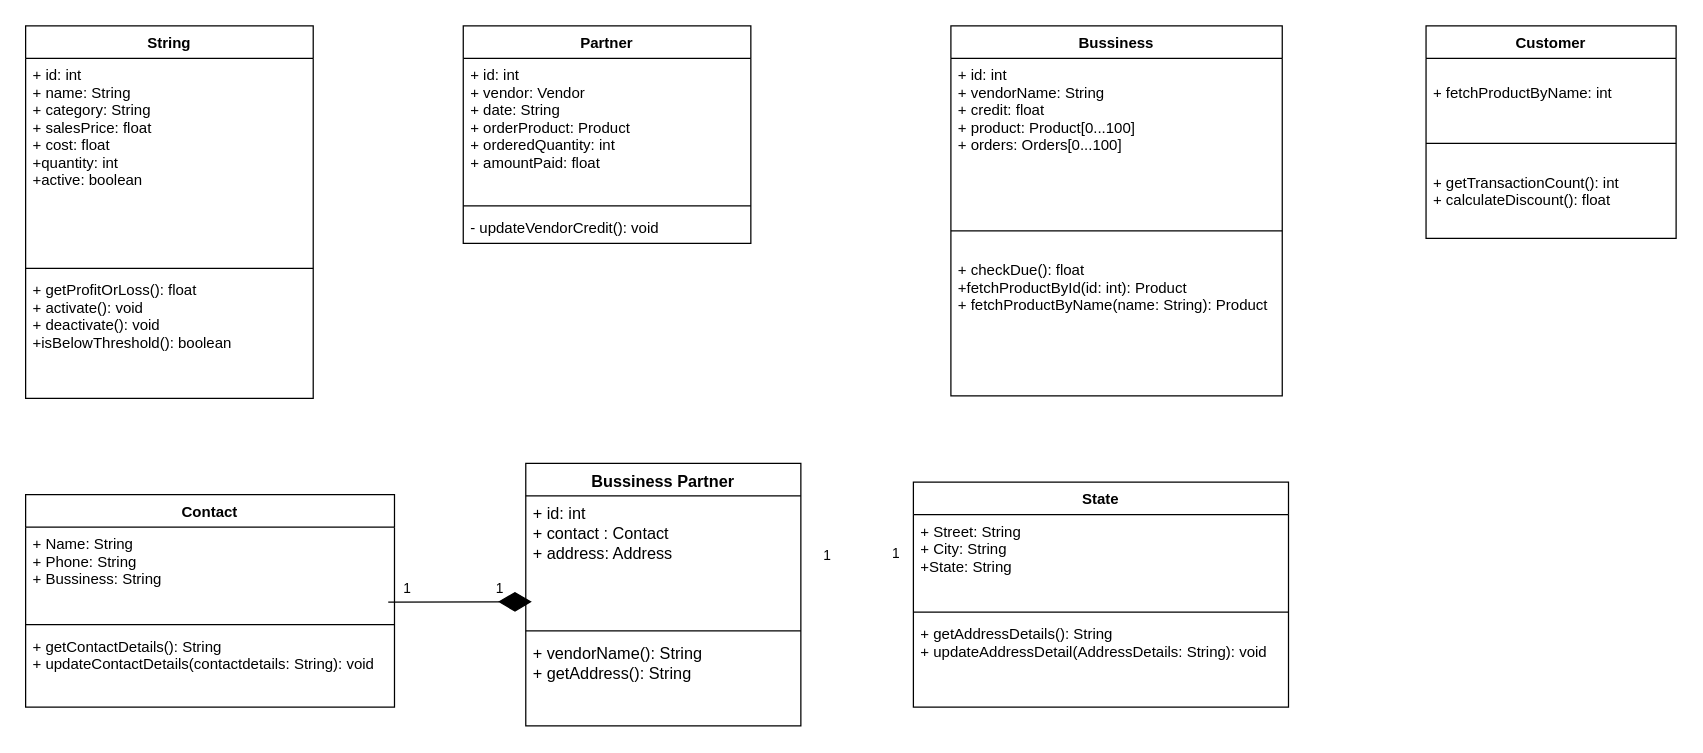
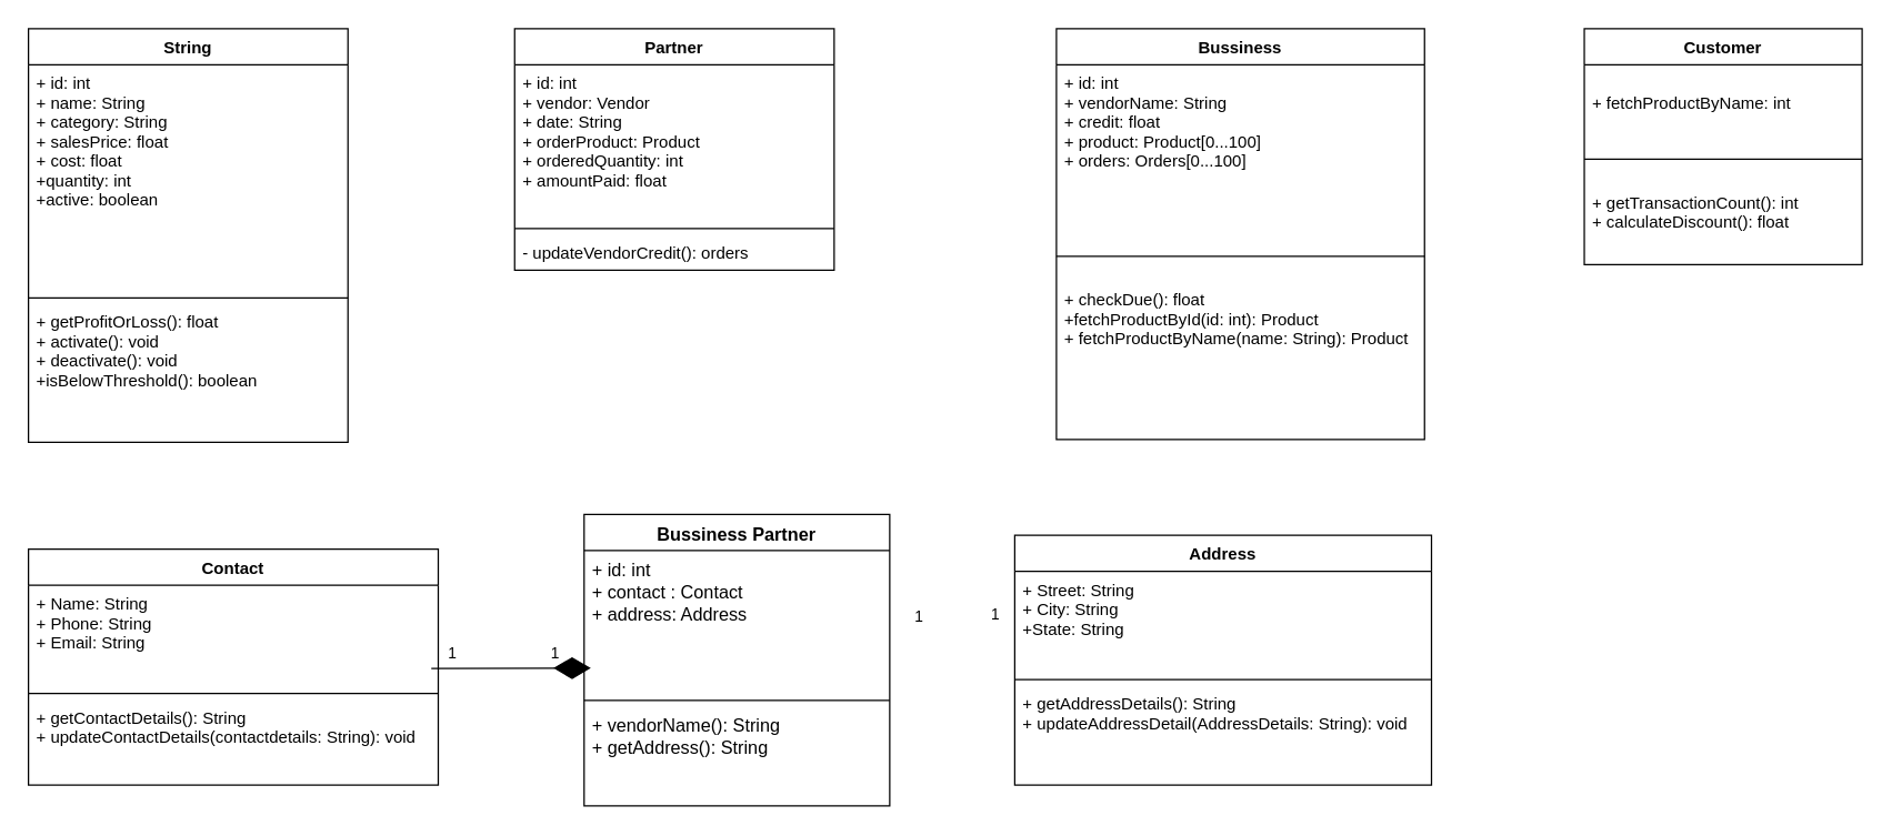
  <mxCell id="0" />
  <mxCell id="1" parent="0" />
  <mxCell id="2" value="String" style="swimlane;fontStyle=1;align=center;verticalAlign=top;childLayout=stackLayout;horizontal=1;startSize=26;horizontalStack=0;resizeParent=1;resizeParentMax=0;resizeLast=0;collapsible=1;marginBottom=0;" parent="1" vertex="1"><mxGeometry x="20" y="20" width="230" height="298" as="geometry" /></mxCell>
  <mxCell id="3" value="+ id: int&#10;+ name: String&#10;+ category: String&#10;+ salesPrice: float&#10;+ cost: float&#10;+quantity: int&#10;+active: boolean" style="text;strokeColor=none;fillColor=none;align=left;verticalAlign=top;spacingLeft=4;spacingRight=4;overflow=hidden;rotatable=0;points=[[0,0.5],[1,0.5]];portConstraint=eastwest;" parent="2" vertex="1"><mxGeometry y="26" width="230" height="164" as="geometry" /></mxCell>
  <mxCell id="4" value="" style="line;strokeWidth=1;fillColor=none;align=left;verticalAlign=middle;spacingTop=-1;spacingLeft=3;spacingRight=3;rotatable=0;labelPosition=right;points=[];portConstraint=eastwest;" parent="2" vertex="1"><mxGeometry y="190" width="230" height="8" as="geometry" /></mxCell>
  <mxCell id="5" value="+ getProfitOrLoss(): float&#10;+ activate(): void&#10;+ deactivate(): void&#10;+isBelowThreshold(): boolean" style="text;strokeColor=none;fillColor=none;align=left;verticalAlign=top;spacingLeft=4;spacingRight=4;overflow=hidden;rotatable=0;points=[[0,0.5],[1,0.5]];portConstraint=eastwest;" parent="2" vertex="1"><mxGeometry y="198" width="230" height="100" as="geometry" /></mxCell>
  <mxCell id="6" value="Partner" style="swimlane;fontStyle=1;align=center;verticalAlign=top;childLayout=stackLayout;horizontal=1;startSize=26;horizontalStack=0;resizeParent=1;resizeParentMax=0;resizeLast=0;collapsible=1;marginBottom=0;" parent="1" vertex="1"><mxGeometry x="370" y="20" width="230" height="174" as="geometry" /></mxCell>
  <mxCell id="7" value="+ id: int&#10;+ vendor: Vendor&#10;+ date: String&#10;+ orderProduct: Product&#10;+ orderedQuantity: int&#10;+ amountPaid: float" style="text;strokeColor=none;fillColor=none;align=left;verticalAlign=top;spacingLeft=4;spacingRight=4;overflow=hidden;rotatable=0;points=[[0,0.5],[1,0.5]];portConstraint=eastwest;" parent="6" vertex="1"><mxGeometry y="26" width="230" height="114" as="geometry" /></mxCell>
  <mxCell id="8" value="" style="line;strokeWidth=1;fillColor=none;align=left;verticalAlign=middle;spacingTop=-1;spacingLeft=3;spacingRight=3;rotatable=0;labelPosition=right;points=[];portConstraint=eastwest;" parent="6" vertex="1"><mxGeometry y="140" width="230" height="8" as="geometry" /></mxCell>
- <mxCell id="9" value="- updateVendorCredit(): void" style="text;strokeColor=none;fillColor=none;align=left;verticalAlign=top;spacingLeft=4;spacingRight=4;overflow=hidden;rotatable=0;points=[[0,0.5],[1,0.5]];portConstraint=eastwest;" parent="6" vertex="1"><mxGeometry y="148" width="230" height="26" as="geometry" /></mxCell>
+ <mxCell id="9" value="- updateVendorCredit(): orders" style="text;strokeColor=none;fillColor=none;align=left;verticalAlign=top;spacingLeft=4;spacingRight=4;overflow=hidden;rotatable=0;points=[[0,0.5],[1,0.5]];portConstraint=eastwest;" parent="6" vertex="1"><mxGeometry y="148" width="230" height="26" as="geometry" /></mxCell>
  <mxCell id="10" value="Customer" style="swimlane;fontStyle=1;align=center;verticalAlign=top;childLayout=stackLayout;horizontal=1;startSize=26;horizontalStack=0;resizeParent=1;resizeParentMax=0;resizeLast=0;collapsible=1;marginBottom=0;" parent="1" vertex="1"><mxGeometry x="1140" y="20" width="200" height="170" as="geometry" /></mxCell>
  <mxCell id="11" value="&#10;+ fetchProductByName: int" style="text;strokeColor=none;fillColor=none;align=left;verticalAlign=top;spacingLeft=4;spacingRight=4;overflow=hidden;rotatable=0;points=[[0,0.5],[1,0.5]];portConstraint=eastwest;" parent="10" vertex="1"><mxGeometry y="26" width="200" height="64" as="geometry" /></mxCell>
  <mxCell id="12" value="" style="line;strokeWidth=1;fillColor=none;align=left;verticalAlign=middle;spacingTop=-1;spacingLeft=3;spacingRight=3;rotatable=0;labelPosition=right;points=[];portConstraint=eastwest;" parent="10" vertex="1"><mxGeometry y="90" width="200" height="8" as="geometry" /></mxCell>
  <mxCell id="13" value="&#10;+ getTransactionCount(): int&#10;+ calculateDiscount(): float" style="text;strokeColor=none;fillColor=none;align=left;verticalAlign=top;spacingLeft=4;spacingRight=4;overflow=hidden;rotatable=0;points=[[0,0.5],[1,0.5]];portConstraint=eastwest;" parent="10" vertex="1"><mxGeometry y="98" width="200" height="72" as="geometry" /></mxCell>
  <mxCell id="14" value="Bussiness" style="swimlane;fontStyle=1;align=center;verticalAlign=top;childLayout=stackLayout;horizontal=1;startSize=26;horizontalStack=0;resizeParent=1;resizeParentMax=0;resizeLast=0;collapsible=1;marginBottom=0;" parent="1" vertex="1"><mxGeometry x="760" y="20" width="265" height="296" as="geometry" /></mxCell>
  <mxCell id="15" value="+ id: int&#10;+ vendorName: String&#10;+ credit: float&#10;+ product: Product[0...100]&#10;+ orders: Orders[0...100]" style="text;strokeColor=none;fillColor=none;align=left;verticalAlign=top;spacingLeft=4;spacingRight=4;overflow=hidden;rotatable=0;points=[[0,0.5],[1,0.5]];portConstraint=eastwest;" parent="14" vertex="1"><mxGeometry y="26" width="265" height="134" as="geometry" /></mxCell>
  <mxCell id="16" value="" style="line;strokeWidth=1;fillColor=none;align=left;verticalAlign=middle;spacingTop=-1;spacingLeft=3;spacingRight=3;rotatable=0;labelPosition=right;points=[];portConstraint=eastwest;" parent="14" vertex="1"><mxGeometry y="160" width="265" height="8" as="geometry" /></mxCell>
  <mxCell id="17" value="&#10;+ checkDue(): float&#10;+fetchProductById(id: int): Product&#10;+ fetchProductByName(name: String): Product&#10;" style="text;strokeColor=none;fillColor=none;align=left;verticalAlign=top;spacingLeft=4;spacingRight=4;overflow=hidden;rotatable=0;points=[[0,0.5],[1,0.5]];portConstraint=eastwest;" parent="14" vertex="1"><mxGeometry y="168" width="265" height="128" as="geometry" /></mxCell>
  <mxCell id="18" value="Bussiness Partner" style="swimlane;fontStyle=1;align=center;verticalAlign=top;childLayout=stackLayout;horizontal=1;startSize=26;horizontalStack=0;resizeParent=1;resizeParentMax=0;resizeLast=0;collapsible=1;marginBottom=0;labelBackgroundColor=none;labelBorderColor=none;fontSize=13;" parent="1" vertex="1"><mxGeometry x="420" y="370" width="220" height="210" as="geometry" /></mxCell>
  <mxCell id="19" value="+ id: int&#10;+ contact : Contact&#10;+ address: Address" style="text;strokeColor=none;fillColor=none;align=left;verticalAlign=top;spacingLeft=4;spacingRight=4;overflow=hidden;rotatable=0;points=[[0,0.5],[1,0.5]];portConstraint=eastwest;labelBackgroundColor=none;labelBorderColor=none;fontSize=13;" parent="18" vertex="1"><mxGeometry y="26" width="220" height="104" as="geometry" /></mxCell>
  <mxCell id="20" value="" style="line;strokeWidth=1;fillColor=none;align=left;verticalAlign=middle;spacingTop=-1;spacingLeft=3;spacingRight=3;rotatable=0;labelPosition=right;points=[];portConstraint=eastwest;labelBackgroundColor=none;labelBorderColor=none;fontSize=13;" parent="18" vertex="1"><mxGeometry y="130" width="220" height="8" as="geometry" /></mxCell>
  <mxCell id="21" value="+ vendorName(): String&#10;+ getAddress(): String" style="text;strokeColor=none;fillColor=none;align=left;verticalAlign=top;spacingLeft=4;spacingRight=4;overflow=hidden;rotatable=0;points=[[0,0.5],[1,0.5]];portConstraint=eastwest;labelBackgroundColor=none;labelBorderColor=none;fontSize=13;" parent="18" vertex="1"><mxGeometry y="138" width="220" height="72" as="geometry" /></mxCell>
- <mxCell id="22" value="State" style="swimlane;fontStyle=1;align=center;verticalAlign=top;childLayout=stackLayout;horizontal=1;startSize=26;horizontalStack=0;resizeParent=1;resizeParentMax=0;resizeLast=0;collapsible=1;marginBottom=0;" vertex="1" parent="1"><mxGeometry x="730" y="385" width="300" height="180" as="geometry" /></mxCell>
+ <mxCell id="22" value="Address" style="swimlane;fontStyle=1;align=center;verticalAlign=top;childLayout=stackLayout;horizontal=1;startSize=26;horizontalStack=0;resizeParent=1;resizeParentMax=0;resizeLast=0;collapsible=1;marginBottom=0;" vertex="1" parent="1"><mxGeometry x="730" y="385" width="300" height="180" as="geometry" /></mxCell>
  <mxCell id="23" value="+ Street: String&#10;+ City: String&#10;+State: String" style="text;strokeColor=none;fillColor=none;align=left;verticalAlign=top;spacingLeft=4;spacingRight=4;overflow=hidden;rotatable=0;points=[[0,0.5],[1,0.5]];portConstraint=eastwest;" vertex="1" parent="22"><mxGeometry y="26" width="300" height="74" as="geometry" /></mxCell>
  <mxCell id="24" value="" style="line;strokeWidth=1;fillColor=none;align=left;verticalAlign=middle;spacingTop=-1;spacingLeft=3;spacingRight=3;rotatable=0;labelPosition=right;points=[];portConstraint=eastwest;" vertex="1" parent="22"><mxGeometry y="100" width="300" height="8" as="geometry" /></mxCell>
  <mxCell id="25" value="+ getAddressDetails(): String&#10;+ updateAddressDetail(AddressDetails: String): void" style="text;strokeColor=none;fillColor=none;align=left;verticalAlign=top;spacingLeft=4;spacingRight=4;overflow=hidden;rotatable=0;points=[[0,0.5],[1,0.5]];portConstraint=eastwest;" vertex="1" parent="22"><mxGeometry y="108" width="300" height="72" as="geometry" /></mxCell>
  <mxCell id="26" value="Contact" style="swimlane;fontStyle=1;align=center;verticalAlign=top;childLayout=stackLayout;horizontal=1;startSize=26;horizontalStack=0;resizeParent=1;resizeParentMax=0;resizeLast=0;collapsible=1;marginBottom=0;" vertex="1" parent="1"><mxGeometry x="20" y="395" width="295" height="170" as="geometry" /></mxCell>
- <mxCell id="27" value="+ Name: String&#10;+ Phone: String&#10;+ Bussiness: String" style="text;strokeColor=none;fillColor=none;align=left;verticalAlign=top;spacingLeft=4;spacingRight=4;overflow=hidden;rotatable=0;points=[[0,0.5],[1,0.5]];portConstraint=eastwest;" vertex="1" parent="26"><mxGeometry y="26" width="295" height="74" as="geometry" /></mxCell>
+ <mxCell id="27" value="+ Name: String&#10;+ Phone: String&#10;+ Email: String" style="text;strokeColor=none;fillColor=none;align=left;verticalAlign=top;spacingLeft=4;spacingRight=4;overflow=hidden;rotatable=0;points=[[0,0.5],[1,0.5]];portConstraint=eastwest;" vertex="1" parent="26"><mxGeometry y="26" width="295" height="74" as="geometry" /></mxCell>
  <mxCell id="28" value="" style="line;strokeWidth=1;fillColor=none;align=left;verticalAlign=middle;spacingTop=-1;spacingLeft=3;spacingRight=3;rotatable=0;labelPosition=right;points=[];portConstraint=eastwest;" vertex="1" parent="26"><mxGeometry y="100" width="295" height="8" as="geometry" /></mxCell>
  <mxCell id="29" value="+ getContactDetails(): String&#10;+ updateContactDetails(contactdetails: String): void" style="text;strokeColor=none;fillColor=none;align=left;verticalAlign=top;spacingLeft=4;spacingRight=4;overflow=hidden;rotatable=0;points=[[0,0.5],[1,0.5]];portConstraint=eastwest;" vertex="1" parent="26"><mxGeometry y="108" width="295" height="62" as="geometry" /></mxCell>
  <mxCell id="30" value="" style="endArrow=diamondThin;endFill=1;endSize=24;html=1;rounded=0;entryX=0.022;entryY=0.814;entryDx=0;entryDy=0;entryPerimeter=0;" edge="1" parent="1" target="19"><mxGeometry width="160" relative="1" as="geometry"><mxPoint x="310" y="481" as="sourcePoint" /><mxPoint x="430" y="484" as="targetPoint" /></mxGeometry></mxCell>
  <mxCell id="31" value="1" style="edgeLabel;html=1;align=center;verticalAlign=middle;resizable=0;points=[];" vertex="1" connectable="0" parent="30"><mxGeometry x="-0.741" y="4" relative="1" as="geometry"><mxPoint y="-7" as="offset" /></mxGeometry></mxCell>
  <mxCell id="32" value="1" style="edgeLabel;html=1;align=center;verticalAlign=middle;resizable=0;points=[];" vertex="1" connectable="0" parent="1"><mxGeometry x="334.725" y="479.956" as="geometry"><mxPoint x="64" y="-10" as="offset" /></mxGeometry></mxCell>
  <mxCell id="33" value="1" style="edgeLabel;html=1;align=center;verticalAlign=middle;resizable=0;points=[];" vertex="1" connectable="0" parent="1"><mxGeometry x="360.005" y="489.956" as="geometry"><mxPoint x="300" y="-46" as="offset" /></mxGeometry></mxCell>
  <mxCell id="34" value="1" style="edgeLabel;html=1;align=center;verticalAlign=middle;resizable=0;points=[];" vertex="1" connectable="0" parent="1"><mxGeometry x="350.005" y="489.956" as="geometry"><mxPoint x="365" y="-48" as="offset" /></mxGeometry></mxCell>
